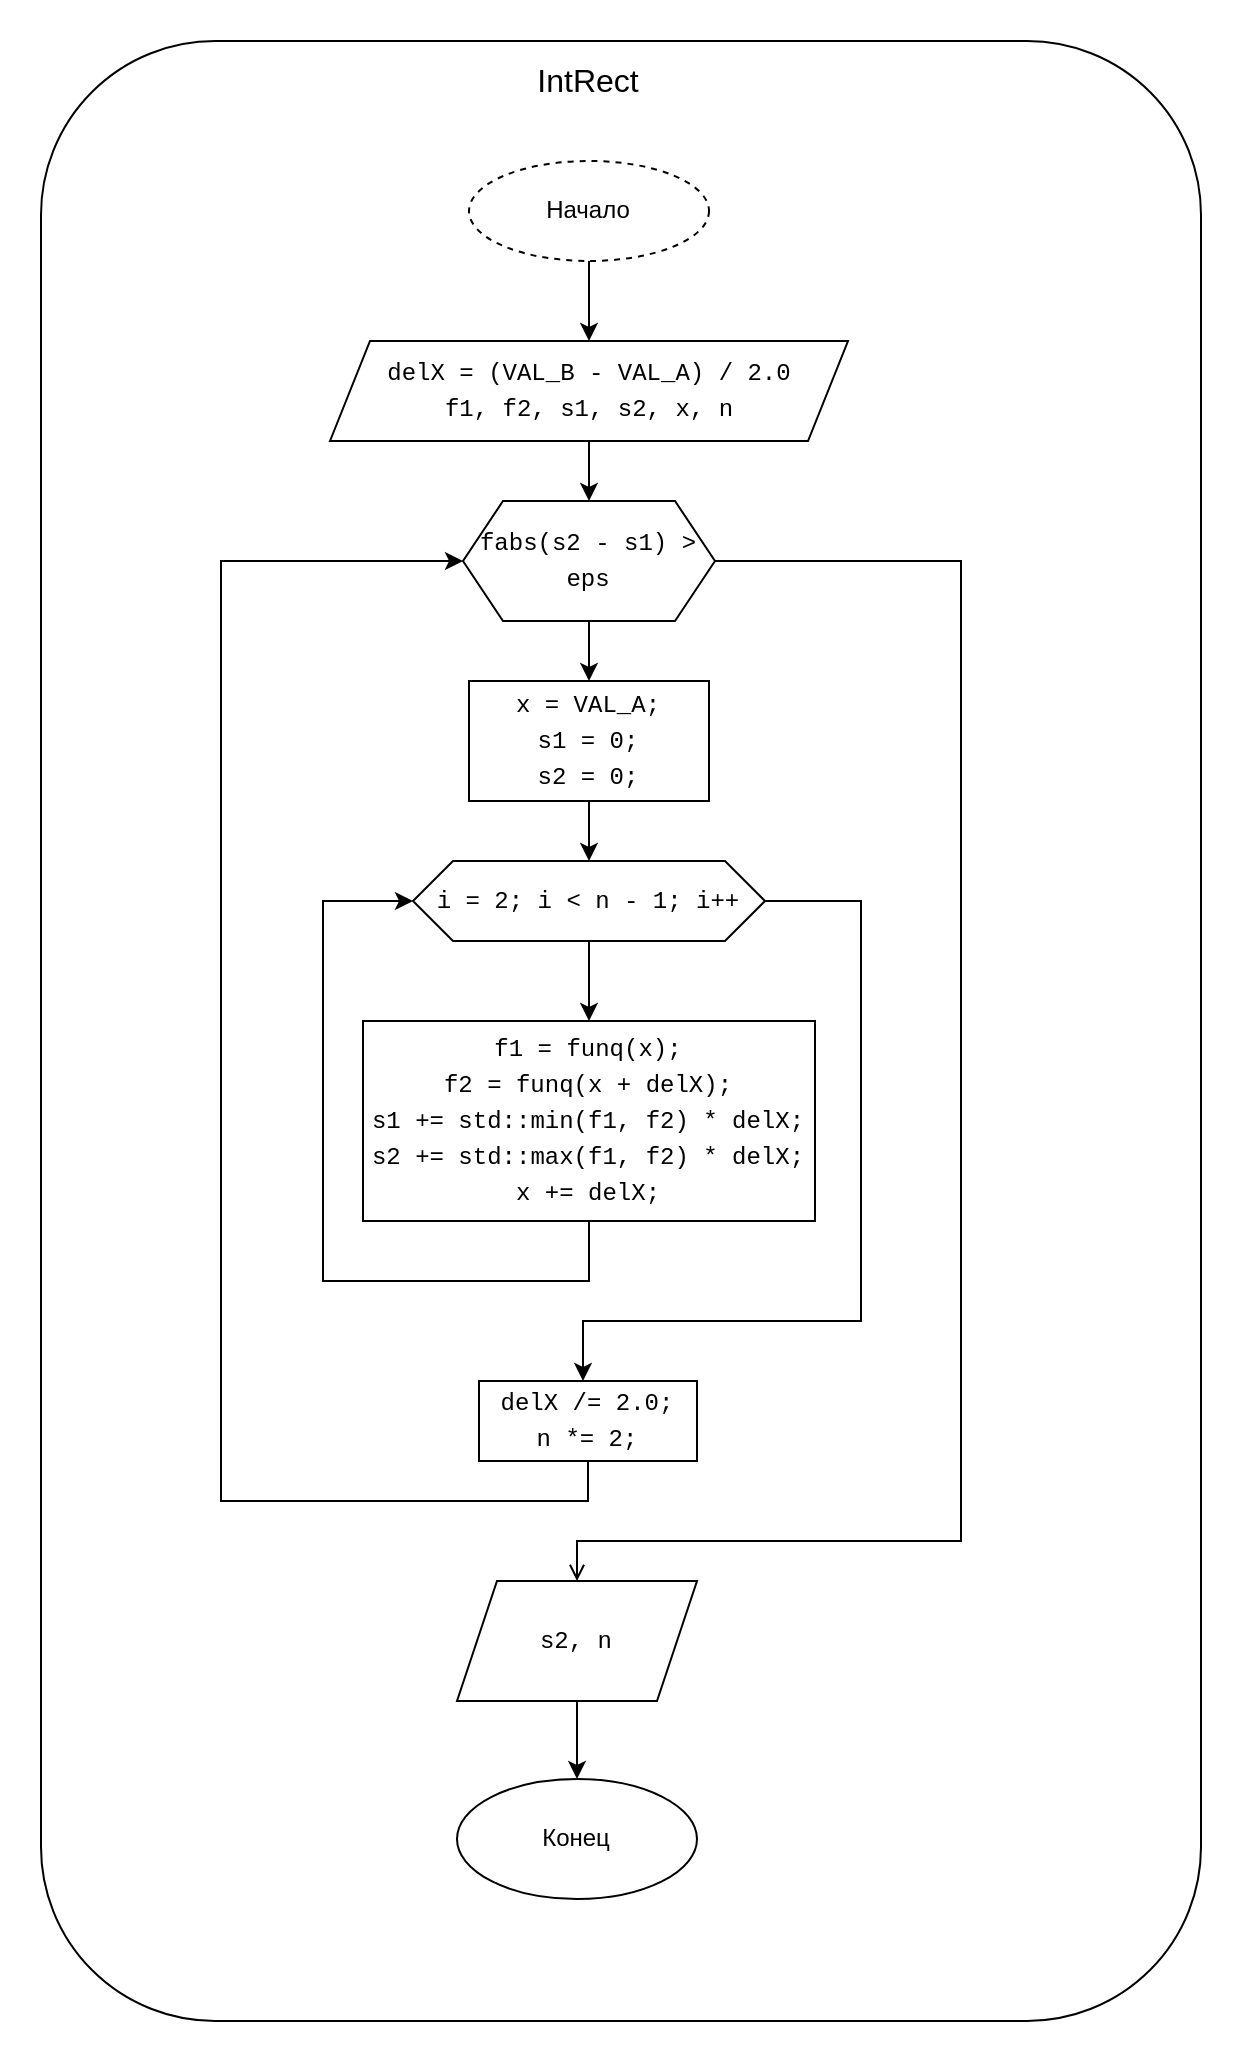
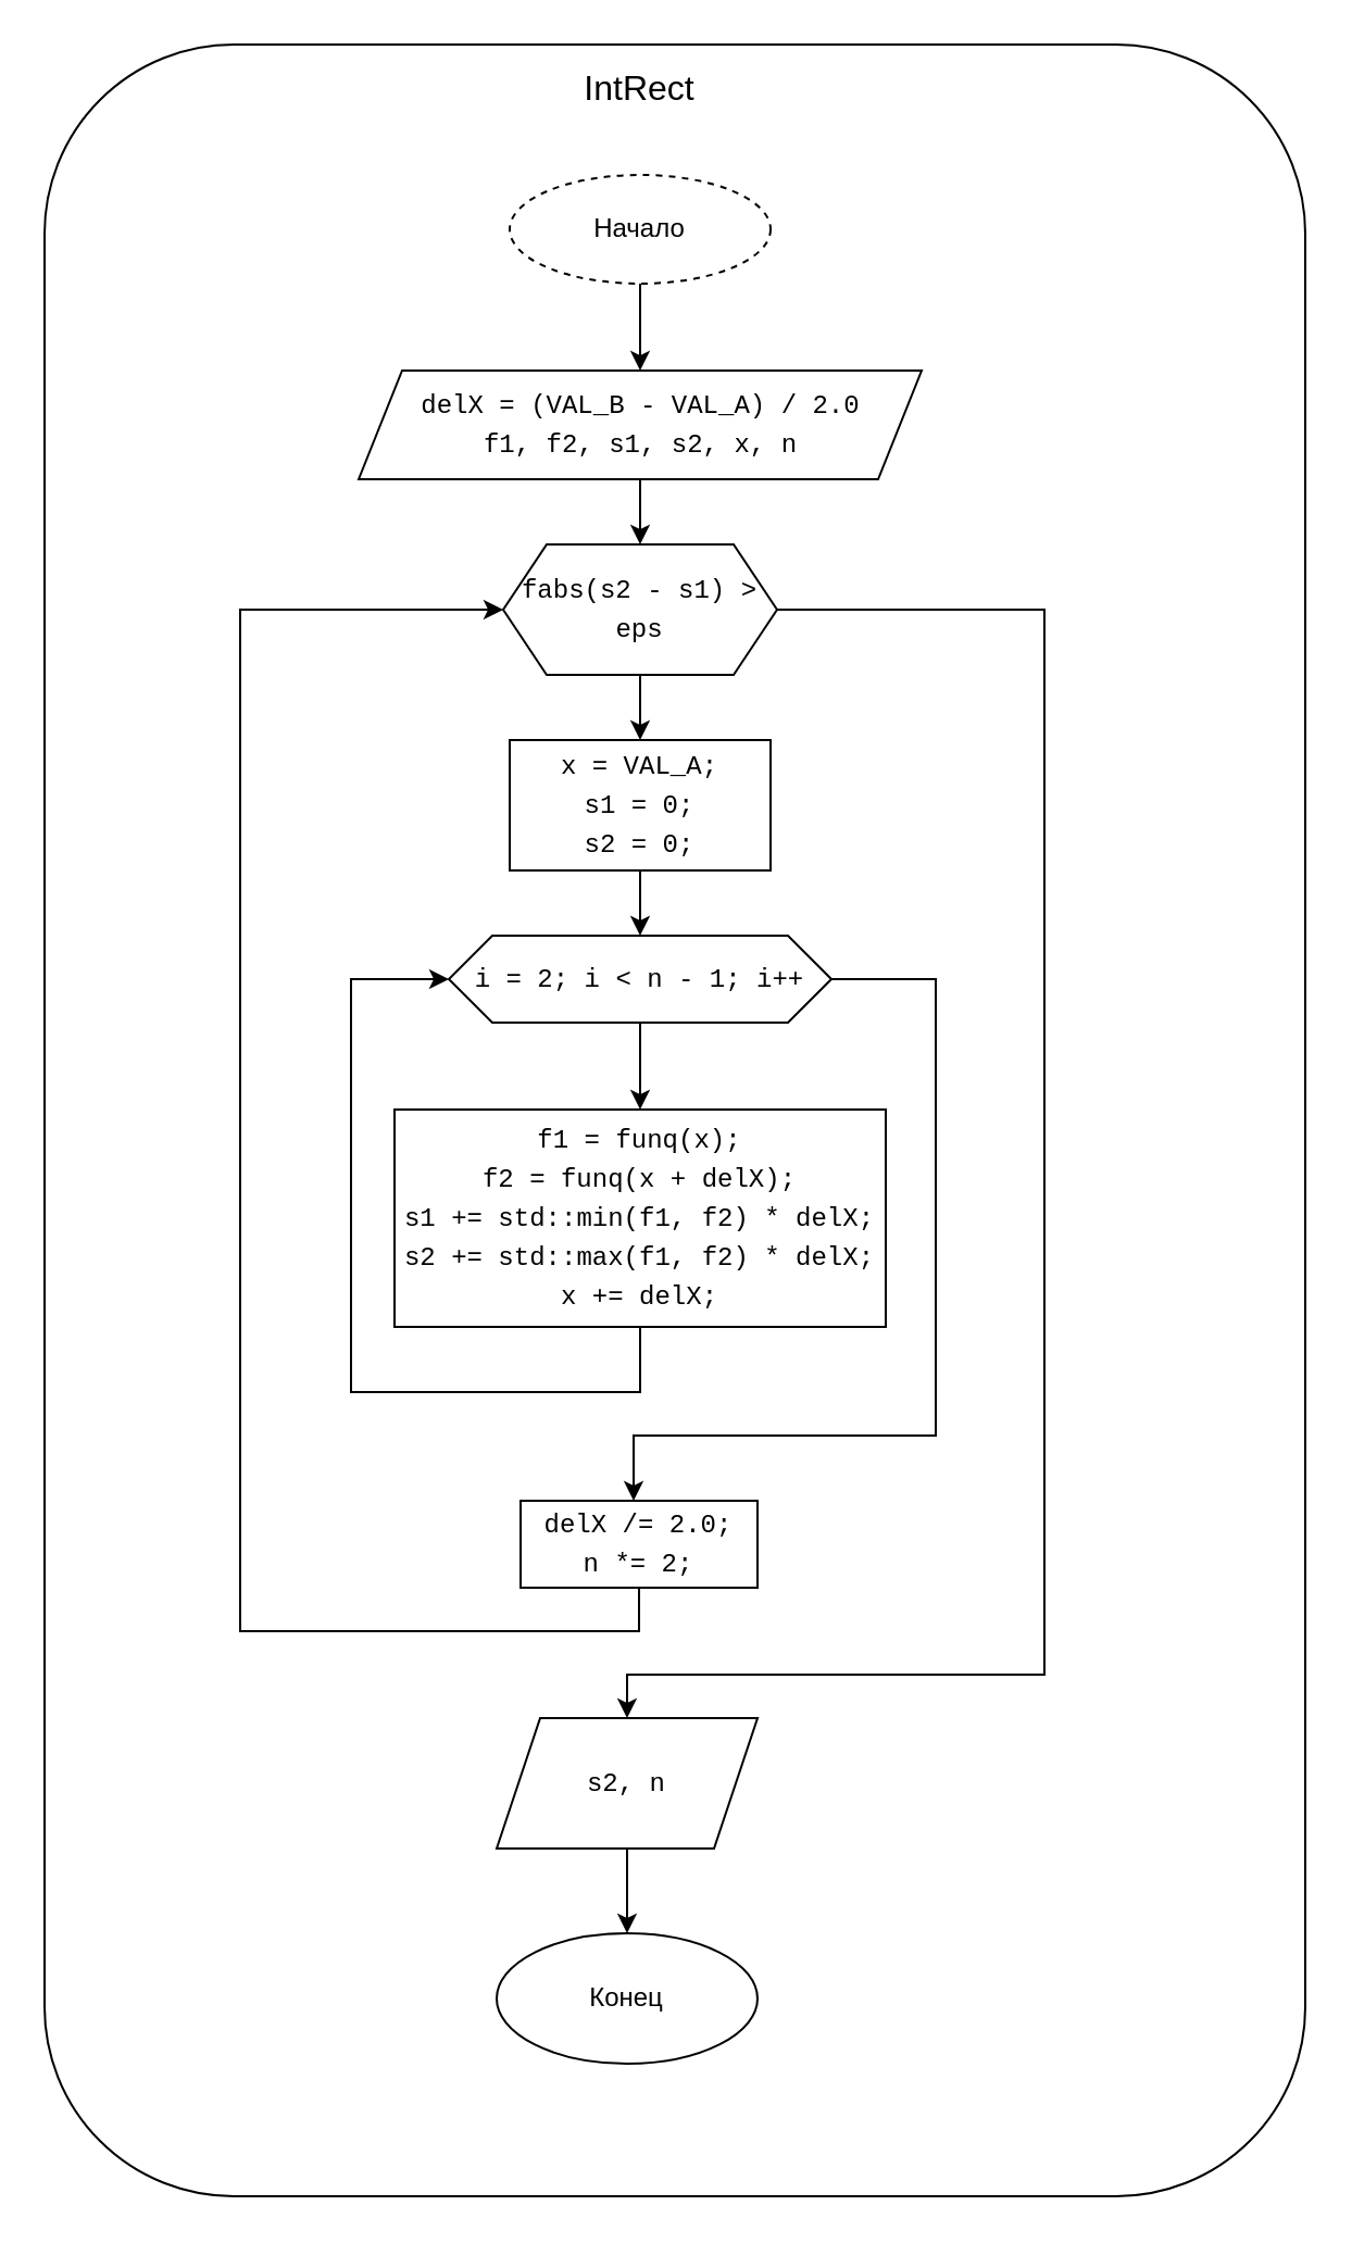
  <mxCell id="0" />
  <mxCell id="1" parent="0" />
  <mxCell id="2" value="" style="rounded=1;whiteSpace=wrap;html=1;fillColor=none;labelBorderColor=none;" parent="1" vertex="1"><mxGeometry x="20" y="20" width="580" height="990" as="geometry" /></mxCell>
  <mxCell id="3" value="" style="edgeStyle=orthogonalEdgeStyle;rounded=0;orthogonalLoop=1;jettySize=auto;html=1;labelBorderColor=none;" parent="1" source="4" target="7" edge="1"><mxGeometry relative="1" as="geometry" /></mxCell>
  <mxCell id="4" value="Начало" style="ellipse;whiteSpace=wrap;html=1;labelBorderColor=none;dashed=1;" parent="1" vertex="1"><mxGeometry x="234" y="80" width="120" height="50" as="geometry" /></mxCell>
  <mxCell id="5" value="&lt;font style=&quot;font-size: 16px&quot;&gt;IntRect&lt;/font&gt;" style="text;html=1;strokeColor=none;fillColor=none;align=center;verticalAlign=middle;whiteSpace=wrap;rounded=0;labelBorderColor=none;" parent="1" vertex="1"><mxGeometry x="234" y="30" width="120" height="20" as="geometry" /></mxCell>
  <mxCell id="6" value="" style="edgeStyle=orthogonalEdgeStyle;rounded=0;orthogonalLoop=1;jettySize=auto;html=1;labelBorderColor=none;" parent="1" source="7" target="9" edge="1"><mxGeometry relative="1" as="geometry" /></mxCell>
  <mxCell id="7" value="&lt;div style=&quot;font-family: menlo, monaco, &amp;quot;courier new&amp;quot;, monospace; line-height: 18px;&quot;&gt;&lt;span style=&quot;&quot;&gt;delX&lt;/span&gt; &lt;span style=&quot;&quot;&gt;=&lt;/span&gt; (&lt;span style=&quot;&quot;&gt;VAL_B&lt;/span&gt; &lt;span style=&quot;&quot;&gt;-&lt;/span&gt; &lt;span style=&quot;&quot;&gt;VAL_A&lt;/span&gt;) &lt;span style=&quot;&quot;&gt;/&lt;/span&gt; &lt;span style=&quot;&quot;&gt;2.0&lt;br&gt;&lt;/span&gt;&lt;div style=&quot;line-height: 18px&quot;&gt;&lt;span style=&quot;&quot;&gt;f1&lt;/span&gt;, &lt;span style=&quot;&quot;&gt;f2&lt;/span&gt;, &lt;span style=&quot;&quot;&gt;s1&lt;/span&gt;, &lt;span style=&quot;&quot;&gt;s2, x, n&lt;/span&gt;&lt;/div&gt;&lt;/div&gt;" style="shape=parallelogram;perimeter=parallelogramPerimeter;whiteSpace=wrap;html=1;fixedSize=1;labelBorderColor=none;" parent="1" vertex="1"><mxGeometry x="164.5" y="170" width="259" height="50" as="geometry" /></mxCell>
  <mxCell id="8" value="" style="edgeStyle=orthogonalEdgeStyle;rounded=0;orthogonalLoop=1;jettySize=auto;html=1;labelBorderColor=none;" parent="1" source="9" target="12" edge="1"><mxGeometry relative="1" as="geometry" /></mxCell>
  <mxCell id="9" value="&lt;div style=&quot;font-family: menlo, monaco, &amp;quot;courier new&amp;quot;, monospace; line-height: 18px;&quot;&gt;&lt;span style=&quot;&quot;&gt;fabs&lt;/span&gt;(&lt;span style=&quot;&quot;&gt;s2&lt;/span&gt; &lt;span style=&quot;&quot;&gt;-&lt;/span&gt; &lt;span style=&quot;&quot;&gt;s1&lt;/span&gt;) &lt;span style=&quot;&quot;&gt;&amp;gt;&lt;/span&gt; eps&lt;/div&gt;" style="shape=hexagon;perimeter=hexagonPerimeter2;whiteSpace=wrap;html=1;fixedSize=1;labelBorderColor=none;" parent="1" vertex="1"><mxGeometry x="231" y="250" width="126" height="60" as="geometry" /></mxCell>
  <mxCell id="10" value="" style="edgeStyle=orthogonalEdgeStyle;rounded=0;orthogonalLoop=1;jettySize=auto;html=1;labelBorderColor=none;" parent="1" source="12" target="15" edge="1"><mxGeometry relative="1" as="geometry" /></mxCell>
- <mxCell id="11" value="" style="edgeStyle=orthogonalEdgeStyle;rounded=0;orthogonalLoop=1;jettySize=auto;html=1;entryX=0.5;entryY=0;entryDx=0;entryDy=0;labelBorderColor=none;exitX=1;exitY=0.5;exitDx=0;exitDy=0;endArrow=open;" parent="1" source="9" target="21" edge="1"><mxGeometry relative="1" as="geometry"><mxPoint x="288" y="800" as="targetPoint" /><Array as="points"><mxPoint x="480" y="280" /><mxPoint x="480" y="770" /><mxPoint x="288" y="770" /></Array></mxGeometry></mxCell>
+ <mxCell id="11" value="" style="edgeStyle=orthogonalEdgeStyle;rounded=0;orthogonalLoop=1;jettySize=auto;html=1;entryX=0.5;entryY=0;entryDx=0;entryDy=0;labelBorderColor=none;exitX=1;exitY=0.5;exitDx=0;exitDy=0;" parent="1" source="9" target="21" edge="1"><mxGeometry relative="1" as="geometry"><mxPoint x="288" y="800" as="targetPoint" /><Array as="points"><mxPoint x="480" y="280" /><mxPoint x="480" y="770" /><mxPoint x="288" y="770" /></Array></mxGeometry></mxCell>
  <mxCell id="12" value="&lt;div style=&quot;font-family: menlo, monaco, &amp;quot;courier new&amp;quot;, monospace; line-height: 18px;&quot;&gt;&lt;div&gt; &lt;span style=&quot;&quot;&gt;x&lt;/span&gt; &lt;span style=&quot;&quot;&gt;=&lt;/span&gt; &lt;span style=&quot;&quot;&gt;VAL_A&lt;/span&gt;;&lt;/div&gt;&lt;div&gt;        &lt;span style=&quot;&quot;&gt;s1&lt;/span&gt; &lt;span style=&quot;&quot;&gt;=&lt;/span&gt; &lt;span style=&quot;&quot;&gt;0&lt;/span&gt;;&lt;/div&gt;&lt;div&gt;        &lt;span style=&quot;&quot;&gt;s2&lt;/span&gt; &lt;span style=&quot;&quot;&gt;=&lt;/span&gt; &lt;span style=&quot;&quot;&gt;0&lt;/span&gt;;&lt;/div&gt;&lt;/div&gt;" style="whiteSpace=wrap;html=1;labelBorderColor=none;" parent="1" vertex="1"><mxGeometry x="234" y="340" width="120" height="60" as="geometry" /></mxCell>
  <mxCell id="13" value="" style="edgeStyle=orthogonalEdgeStyle;rounded=0;orthogonalLoop=1;jettySize=auto;html=1;labelBorderColor=none;" parent="1" source="15" target="17" edge="1"><mxGeometry relative="1" as="geometry" /></mxCell>
  <mxCell id="14" value="" style="edgeStyle=orthogonalEdgeStyle;rounded=0;orthogonalLoop=1;jettySize=auto;html=1;labelBorderColor=none;" parent="1" source="15" target="19" edge="1"><mxGeometry relative="1" as="geometry"><Array as="points"><mxPoint x="430" y="450" /><mxPoint x="430" y="660" /><mxPoint x="291" y="660" /></Array></mxGeometry></mxCell>
  <mxCell id="15" value="&lt;div style=&quot;font-family: menlo, monaco, &amp;quot;courier new&amp;quot;, monospace; line-height: 18px;&quot;&gt;&lt;span style=&quot;&quot;&gt;i&lt;/span&gt; &lt;span style=&quot;&quot;&gt;=&lt;/span&gt; &lt;span style=&quot;&quot;&gt;2&lt;/span&gt;; &lt;span style=&quot;&quot;&gt;i&lt;/span&gt; &lt;span style=&quot;&quot;&gt;&amp;lt;&lt;/span&gt; &lt;span style=&quot;&quot;&gt;n&lt;/span&gt; &lt;span style=&quot;&quot;&gt;-&lt;/span&gt; &lt;span style=&quot;&quot;&gt;1&lt;/span&gt;; &lt;span style=&quot;&quot;&gt;i&lt;/span&gt;&lt;span style=&quot;&quot;&gt;++&lt;/span&gt;&lt;/div&gt;" style="shape=hexagon;perimeter=hexagonPerimeter2;whiteSpace=wrap;html=1;fixedSize=1;labelBorderColor=none;" parent="1" vertex="1"><mxGeometry x="206" y="430" width="176" height="40" as="geometry" /></mxCell>
  <mxCell id="16" value="" style="edgeStyle=orthogonalEdgeStyle;rounded=0;orthogonalLoop=1;jettySize=auto;html=1;entryX=0;entryY=0.5;entryDx=0;entryDy=0;labelBorderColor=none;" parent="1" source="17" target="15" edge="1"><mxGeometry relative="1" as="geometry"><mxPoint x="294" y="690" as="targetPoint" /><Array as="points"><mxPoint x="294" y="640" /><mxPoint x="161" y="640" /><mxPoint x="161" y="450" /></Array></mxGeometry></mxCell>
  <mxCell id="17" value="&lt;meta charset=&quot;utf-8&quot;&gt;&lt;div style=&quot;font-family: menlo, monaco, &amp;quot;courier new&amp;quot;, monospace; font-weight: normal; font-size: 12px; line-height: 18px;&quot;&gt;&lt;div&gt;&lt;span style=&quot;&quot;&gt; &lt;/span&gt;&lt;span style=&quot;&quot;&gt;f1&lt;/span&gt;&lt;span style=&quot;&quot;&gt; &lt;/span&gt;&lt;span style=&quot;&quot;&gt;=&lt;/span&gt;&lt;span style=&quot;&quot;&gt; &lt;/span&gt;&lt;span style=&quot;&quot;&gt;funq&lt;/span&gt;&lt;span style=&quot;&quot;&gt;(&lt;/span&gt;&lt;span style=&quot;&quot;&gt;x&lt;/span&gt;&lt;span style=&quot;&quot;&gt;);&lt;/span&gt;&lt;/div&gt;&lt;div&gt;&lt;span style=&quot;&quot;&gt;            &lt;/span&gt;&lt;span style=&quot;&quot;&gt;f2&lt;/span&gt;&lt;span style=&quot;&quot;&gt; &lt;/span&gt;&lt;span style=&quot;&quot;&gt;=&lt;/span&gt;&lt;span style=&quot;&quot;&gt; &lt;/span&gt;&lt;span style=&quot;&quot;&gt;funq&lt;/span&gt;&lt;span style=&quot;&quot;&gt;(&lt;/span&gt;&lt;span style=&quot;&quot;&gt;x&lt;/span&gt;&lt;span style=&quot;&quot;&gt; &lt;/span&gt;&lt;span style=&quot;&quot;&gt;+&lt;/span&gt;&lt;span style=&quot;&quot;&gt; &lt;/span&gt;&lt;span style=&quot;&quot;&gt;delX&lt;/span&gt;&lt;span style=&quot;&quot;&gt;);&lt;/span&gt;&lt;/div&gt;&lt;div&gt;&lt;span style=&quot;&quot;&gt;            &lt;/span&gt;&lt;span style=&quot;&quot;&gt;s1&lt;/span&gt;&lt;span style=&quot;&quot;&gt; &lt;/span&gt;&lt;span style=&quot;&quot;&gt;+=&lt;/span&gt;&lt;span style=&quot;&quot;&gt; std::&lt;/span&gt;&lt;span style=&quot;&quot;&gt;min&lt;/span&gt;&lt;span style=&quot;&quot;&gt;(&lt;/span&gt;&lt;span style=&quot;&quot;&gt;f1&lt;/span&gt;&lt;span style=&quot;&quot;&gt;, &lt;/span&gt;&lt;span style=&quot;&quot;&gt;f2&lt;/span&gt;&lt;span style=&quot;&quot;&gt;) &lt;/span&gt;&lt;span style=&quot;&quot;&gt;*&lt;/span&gt;&lt;span style=&quot;&quot;&gt; &lt;/span&gt;&lt;span style=&quot;&quot;&gt;delX&lt;/span&gt;&lt;span style=&quot;&quot;&gt;;&lt;/span&gt;&lt;/div&gt;&lt;div&gt;&lt;span style=&quot;&quot;&gt;            &lt;/span&gt;&lt;span style=&quot;&quot;&gt;s2&lt;/span&gt;&lt;span style=&quot;&quot;&gt; &lt;/span&gt;&lt;span style=&quot;&quot;&gt;+=&lt;/span&gt;&lt;span style=&quot;&quot;&gt; std::&lt;/span&gt;&lt;span style=&quot;&quot;&gt;max&lt;/span&gt;&lt;span style=&quot;&quot;&gt;(&lt;/span&gt;&lt;span style=&quot;&quot;&gt;f1&lt;/span&gt;&lt;span style=&quot;&quot;&gt;, &lt;/span&gt;&lt;span style=&quot;&quot;&gt;f2&lt;/span&gt;&lt;span style=&quot;&quot;&gt;) &lt;/span&gt;&lt;span style=&quot;&quot;&gt;*&lt;/span&gt;&lt;span style=&quot;&quot;&gt; &lt;/span&gt;&lt;span style=&quot;&quot;&gt;delX&lt;/span&gt;&lt;span style=&quot;&quot;&gt;;&lt;/span&gt;&lt;/div&gt;&lt;div&gt;&lt;span style=&quot;&quot;&gt;            &lt;/span&gt;&lt;span style=&quot;&quot;&gt;x&lt;/span&gt;&lt;span style=&quot;&quot;&gt; &lt;/span&gt;&lt;span style=&quot;&quot;&gt;+=&lt;/span&gt;&lt;span style=&quot;&quot;&gt; &lt;/span&gt;&lt;span style=&quot;&quot;&gt;delX&lt;/span&gt;&lt;span style=&quot;&quot;&gt;;&lt;/span&gt;&lt;/div&gt;&lt;/div&gt;" style="whiteSpace=wrap;html=1;labelBorderColor=none;" parent="1" vertex="1"><mxGeometry x="181" y="510" width="226" height="100" as="geometry" /></mxCell>
  <mxCell id="18" value="" style="edgeStyle=orthogonalEdgeStyle;rounded=0;orthogonalLoop=1;jettySize=auto;html=1;entryX=0;entryY=0.5;entryDx=0;entryDy=0;labelBorderColor=none;" parent="1" source="19" target="9" edge="1"><mxGeometry relative="1" as="geometry"><mxPoint x="293.5" y="800" as="targetPoint" /><Array as="points"><mxPoint x="294" y="750" /><mxPoint x="110" y="750" /><mxPoint x="110" y="280" /></Array></mxGeometry></mxCell>
  <mxCell id="19" value="&lt;meta charset=&quot;utf-8&quot;&gt;&lt;div style=&quot;font-family: menlo, monaco, &amp;quot;courier new&amp;quot;, monospace; font-weight: normal; font-size: 12px; line-height: 18px;&quot;&gt;&lt;div&gt;&lt;span style=&quot;&quot;&gt;  &lt;/span&gt;&lt;span style=&quot;&quot;&gt;delX&lt;/span&gt;&lt;span style=&quot;&quot;&gt; &lt;/span&gt;&lt;span style=&quot;&quot;&gt;/=&lt;/span&gt;&lt;span style=&quot;&quot;&gt; &lt;/span&gt;&lt;span style=&quot;&quot;&gt;2.0&lt;/span&gt;&lt;span style=&quot;&quot;&gt;;&lt;/span&gt;&lt;/div&gt;&lt;div&gt;&lt;span style=&quot;&quot;&gt;        &lt;/span&gt;&lt;span style=&quot;&quot;&gt;n&lt;/span&gt;&lt;span style=&quot;&quot;&gt; &lt;/span&gt;&lt;span style=&quot;&quot;&gt;*=&lt;/span&gt;&lt;span style=&quot;&quot;&gt; &lt;/span&gt;&lt;span style=&quot;&quot;&gt;2&lt;/span&gt;&lt;span style=&quot;&quot;&gt;;&lt;/span&gt;&lt;/div&gt;&lt;/div&gt;" style="whiteSpace=wrap;html=1;labelBorderColor=none;" parent="1" vertex="1"><mxGeometry x="239" y="690" width="109" height="40" as="geometry" /></mxCell>
  <mxCell id="20" value="" style="edgeStyle=orthogonalEdgeStyle;rounded=0;orthogonalLoop=1;jettySize=auto;html=1;labelBorderColor=none;" parent="1" source="21" target="22" edge="1"><mxGeometry relative="1" as="geometry" /></mxCell>
  <mxCell id="21" value="&lt;div style=&quot;font-family: menlo, monaco, &amp;quot;courier new&amp;quot;, monospace; font-weight: normal; font-size: 12px; line-height: 18px;&quot;&gt;&lt;div&gt;&lt;span style=&quot;&quot;&gt;s2, n&lt;/span&gt;&lt;/div&gt;&lt;/div&gt;" style="shape=parallelogram;perimeter=parallelogramPerimeter;whiteSpace=wrap;html=1;fixedSize=1;fillColor=none;labelBorderColor=none;" parent="1" vertex="1"><mxGeometry x="228" y="790" width="120" height="60" as="geometry" /></mxCell>
  <mxCell id="22" value="Конец" style="ellipse;whiteSpace=wrap;html=1;fillColor=none;labelBorderColor=none;" parent="1" vertex="1"><mxGeometry x="228" y="889" width="120" height="60" as="geometry" /></mxCell>
